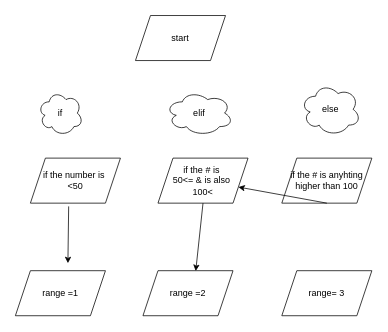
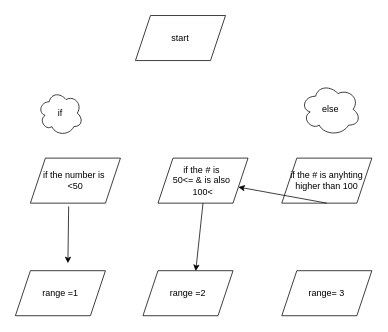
  <mxCell id="0" />
  <mxCell id="1" parent="0" />
  <mxCell id="2" value="start" style="shape=parallelogram;perimeter=parallelogramPerimeter;whiteSpace=wrap;html=1;fixedSize=1;" vertex="1" parent="1"><mxGeometry x="180" y="20" width="120" height="60" as="geometry" /></mxCell>
  <mxCell id="3" value="if the number is&amp;nbsp;&lt;br&gt;&amp;lt;50" style="shape=parallelogram;perimeter=parallelogramPerimeter;whiteSpace=wrap;html=1;fixedSize=1;" vertex="1" parent="1"><mxGeometry x="40" y="210" width="120" height="60" as="geometry" /></mxCell>
  <mxCell id="4" value="" style="endArrow=classic;html=1;exitX=0.425;exitY=1.072;exitDx=0;exitDy=0;exitPerimeter=0;" edge="1" parent="1" source="3"><mxGeometry width="50" height="50" relative="1" as="geometry"><mxPoint x="90" y="330" as="sourcePoint" /><mxPoint x="90" y="350" as="targetPoint" /></mxGeometry></mxCell>
  <mxCell id="5" value="range =1" style="shape=parallelogram;perimeter=parallelogramPerimeter;whiteSpace=wrap;html=1;fixedSize=1;" vertex="1" parent="1"><mxGeometry x="20" y="360" width="120" height="60" as="geometry" /></mxCell>
  <mxCell id="6" value="range =2" style="shape=parallelogram;perimeter=parallelogramPerimeter;whiteSpace=wrap;html=1;fixedSize=1;" vertex="1" parent="1"><mxGeometry x="190" y="360" width="120" height="60" as="geometry" /></mxCell>
  <mxCell id="7" value="range= 3" style="shape=parallelogram;perimeter=parallelogramPerimeter;whiteSpace=wrap;html=1;fixedSize=1;" vertex="1" parent="1"><mxGeometry x="375" y="360" width="120" height="60" as="geometry" /></mxCell>
  <mxCell id="8" value="if the # is&amp;nbsp;&lt;br&gt;50&amp;lt;= &amp;amp; is also&amp;nbsp;&lt;br&gt;100&amp;lt;" style="shape=parallelogram;perimeter=parallelogramPerimeter;whiteSpace=wrap;html=1;fixedSize=1;" vertex="1" parent="1"><mxGeometry x="210" y="210" width="120" height="60" as="geometry" /></mxCell>
  <mxCell id="9" value="if the # is anyhting higher than 100" style="shape=parallelogram;perimeter=parallelogramPerimeter;whiteSpace=wrap;html=1;fixedSize=1;" vertex="1" parent="1"><mxGeometry x="375" y="210" width="120" height="60" as="geometry" /></mxCell>
  <mxCell id="10" value="" style="endArrow=classic;html=1;exitX=0.5;exitY=1;exitDx=0;exitDy=0;entryX=0.586;entryY=0.006;entryDx=0;entryDy=0;entryPerimeter=0;" edge="1" parent="1" source="8" target="6"><mxGeometry width="50" height="50" relative="1" as="geometry"><mxPoint x="260" y="350" as="sourcePoint" /><mxPoint x="310" y="300" as="targetPoint" /></mxGeometry></mxCell>
  <mxCell id="11" value="" style="endArrow=classic;html=1;exitX=0.5;exitY=1;exitDx=0;exitDy=0;" edge="1" parent="1" source="9" target="8"><mxGeometry width="50" height="50" relative="1" as="geometry"><mxPoint x="430" y="340" as="sourcePoint" /><mxPoint x="480" y="290" as="targetPoint" /></mxGeometry></mxCell>
  <mxCell id="12" value="if" style="ellipse;shape=cloud;whiteSpace=wrap;html=1;" vertex="1" parent="1"><mxGeometry x="50" y="120" width="60" height="60" as="geometry" /></mxCell>
- <mxCell id="13" value="elif" style="ellipse;shape=cloud;whiteSpace=wrap;html=1;" vertex="1" parent="1"><mxGeometry x="220" y="120" width="90" height="60" as="geometry" /></mxCell>
  <mxCell id="14" value="else" style="ellipse;shape=cloud;whiteSpace=wrap;html=1;" vertex="1" parent="1"><mxGeometry x="400" y="110" width="80" height="70" as="geometry" /></mxCell>
